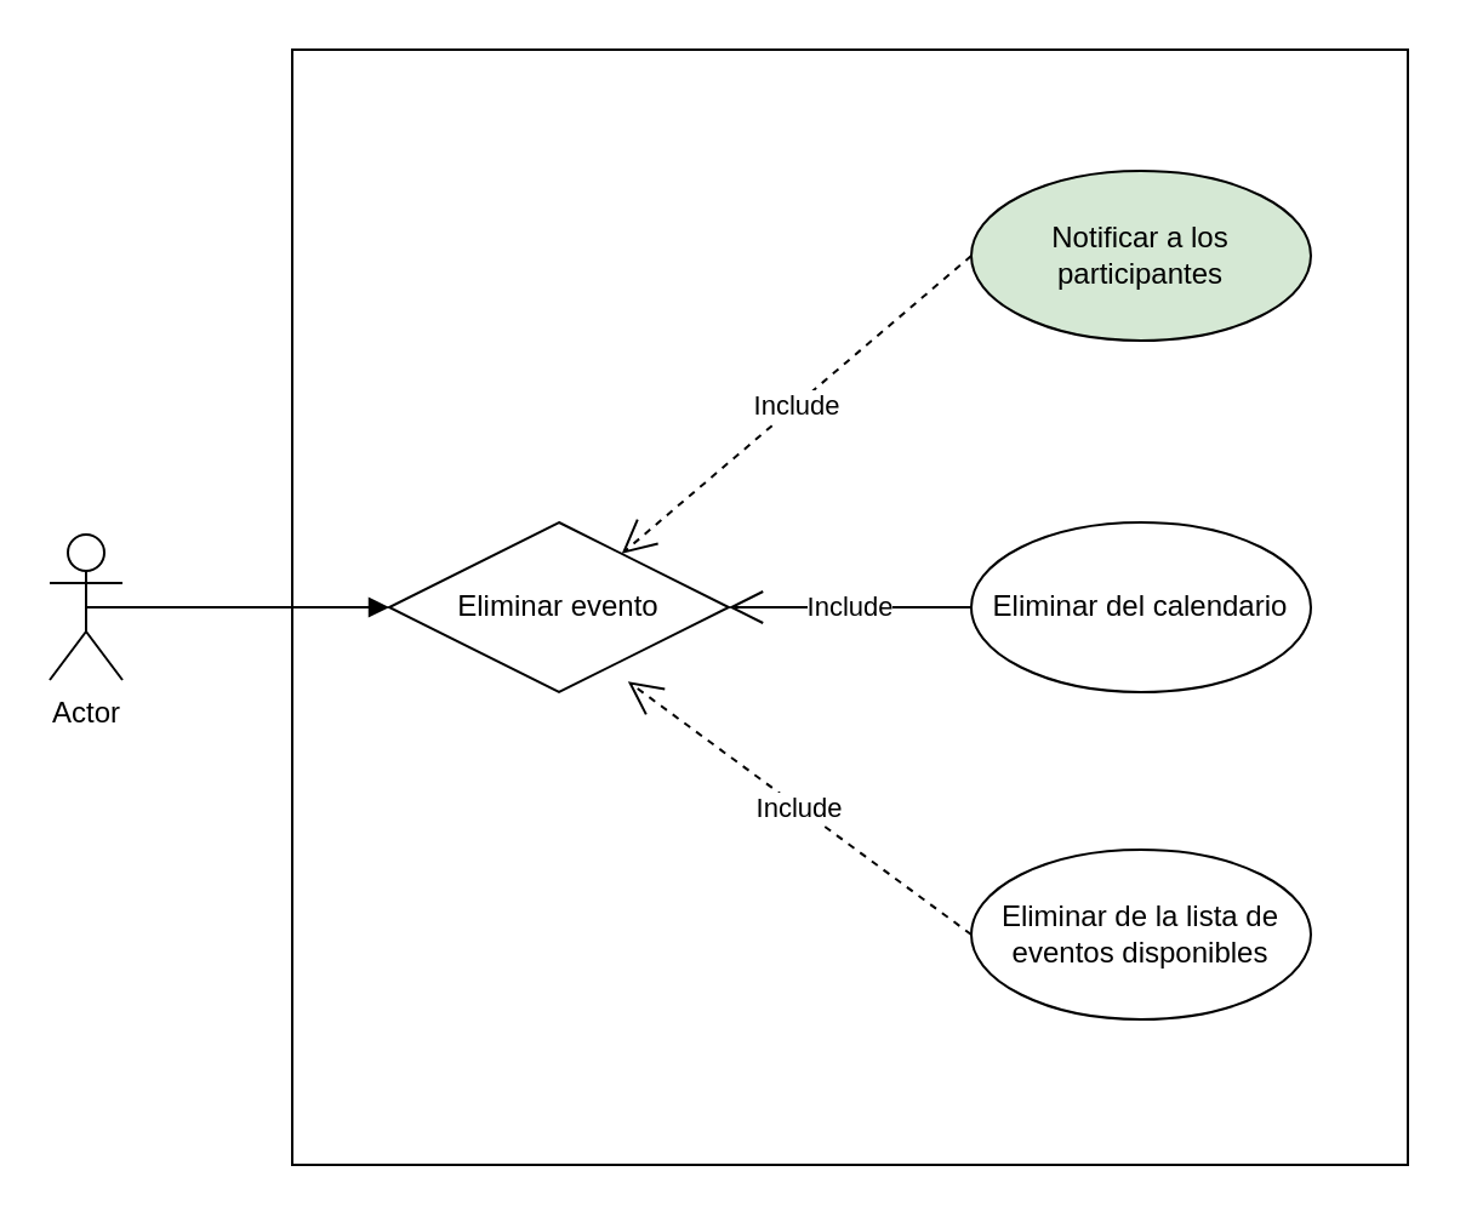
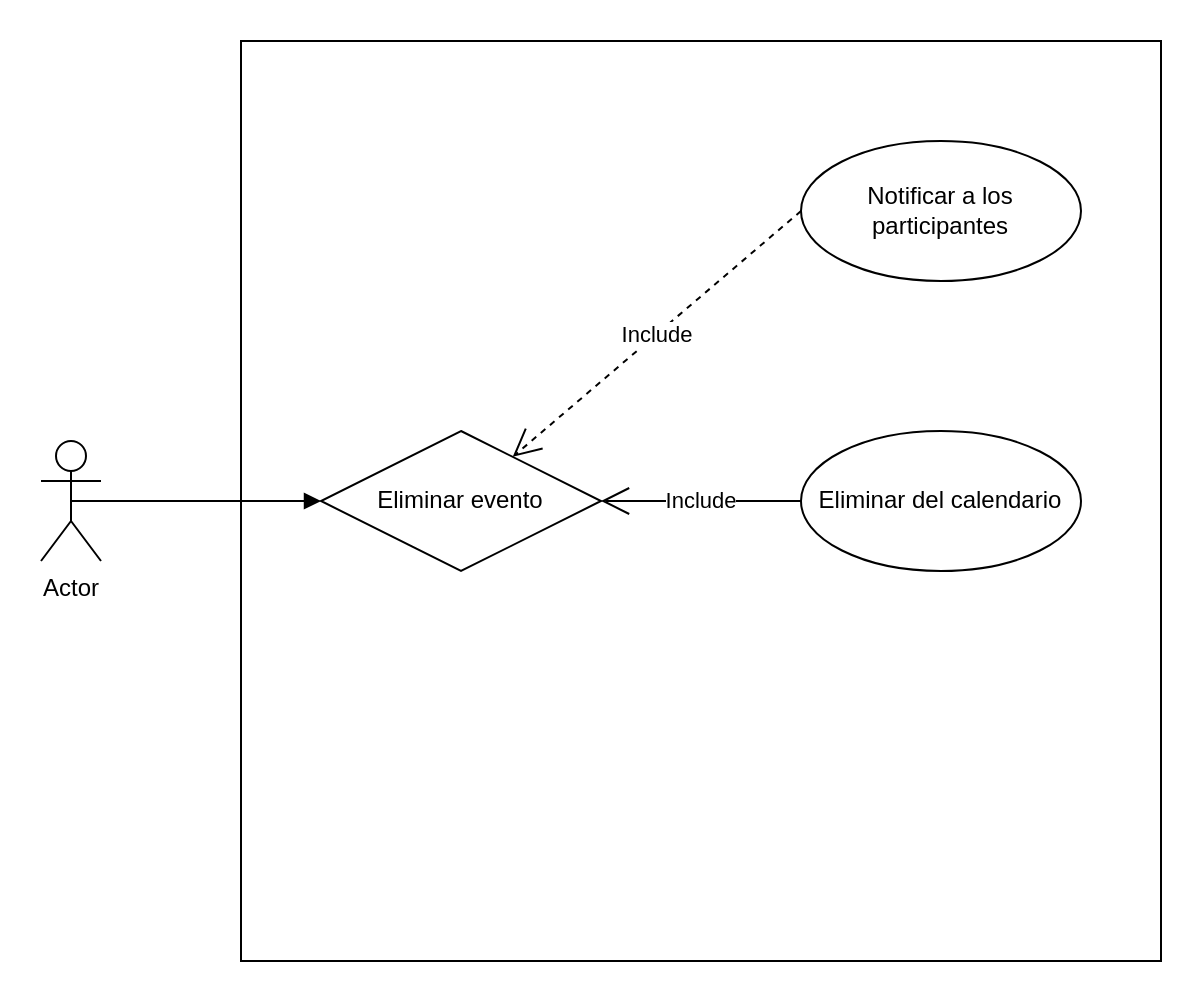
  <mxCell id="0" />
  <mxCell id="1" parent="0" />
  <mxCell id="2" value="" style="rounded=0;whiteSpace=wrap;html=1;" vertex="1" parent="1"><mxGeometry x="120" y="20" width="460" height="460" as="geometry" /></mxCell>
  <mxCell id="3" value="Actor" style="shape=umlActor;verticalLabelPosition=bottom;verticalAlign=top;html=1;" vertex="1" parent="1"><mxGeometry x="20" y="220" width="30" height="60" as="geometry" /></mxCell>
  <mxCell id="4" value="Eliminar evento" style="rhombus;whiteSpace=wrap;html=1;" vertex="1" parent="1"><mxGeometry x="160" y="215" width="140" height="70" as="geometry" /></mxCell>
- <mxCell id="5" value="Notificar a los participantes" style="ellipse;whiteSpace=wrap;html=1;fillColor=#d5e8d4;" vertex="1" parent="1"><mxGeometry x="400" y="70" width="140" height="70" as="geometry" /></mxCell>
+ <mxCell id="5" value="Notificar a los participantes" style="ellipse;whiteSpace=wrap;html=1;" vertex="1" parent="1"><mxGeometry x="400" y="70" width="140" height="70" as="geometry" /></mxCell>
  <mxCell id="6" value="Eliminar del calendario" style="ellipse;whiteSpace=wrap;html=1;" vertex="1" parent="1"><mxGeometry x="400" y="215" width="140" height="70" as="geometry" /></mxCell>
- <mxCell id="7" value="Eliminar de la lista de eventos disponibles" style="ellipse;whiteSpace=wrap;html=1;" vertex="1" parent="1"><mxGeometry x="400" y="350" width="140" height="70" as="geometry" /></mxCell>
  <mxCell id="8" value="" style="endArrow=block;endFill=1;html=1;edgeStyle=orthogonalEdgeStyle;align=left;verticalAlign=top;rounded=0;exitX=0.5;exitY=0.5;exitDx=0;exitDy=0;exitPerimeter=0;entryX=0;entryY=0.5;entryDx=0;entryDy=0;" edge="1" parent="1" source="3" target="4"><mxGeometry x="-1" relative="1" as="geometry"><mxPoint x="110" y="320" as="sourcePoint" /><mxPoint x="140" y="250" as="targetPoint" /></mxGeometry></mxCell>
  <mxCell id="9" value="Include" style="endArrow=open;endSize=12;dashed=1;html=1;rounded=0;exitX=0;exitY=0.5;exitDx=0;exitDy=0;" edge="1" parent="1" source="5" target="4"><mxGeometry width="160" relative="1" as="geometry"><mxPoint x="300" y="140" as="sourcePoint" /><mxPoint x="460" y="140" as="targetPoint" /></mxGeometry></mxCell>
  <mxCell id="10" value="Include" style="endArrow=open;endSize=12;dashed=0;html=1;rounded=0;exitX=0;exitY=0.5;exitDx=0;exitDy=0;entryX=1;entryY=0.5;entryDx=0;entryDy=0;" edge="1" parent="1" source="6" target="4"><mxGeometry width="160" relative="1" as="geometry"><mxPoint x="410" y="115" as="sourcePoint" /><mxPoint x="304" y="228" as="targetPoint" /></mxGeometry></mxCell>
- <mxCell id="11" value="Include" style="endArrow=open;endSize=12;dashed=1;html=1;rounded=0;exitX=0;exitY=0.5;exitDx=0;exitDy=0;entryX=0.703;entryY=0.937;entryDx=0;entryDy=0;entryPerimeter=0;" edge="1" parent="1" source="7" target="4"><mxGeometry width="160" relative="1" as="geometry"><mxPoint x="410" y="260" as="sourcePoint" /><mxPoint x="344" y="260" as="targetPoint" /></mxGeometry></mxCell>
